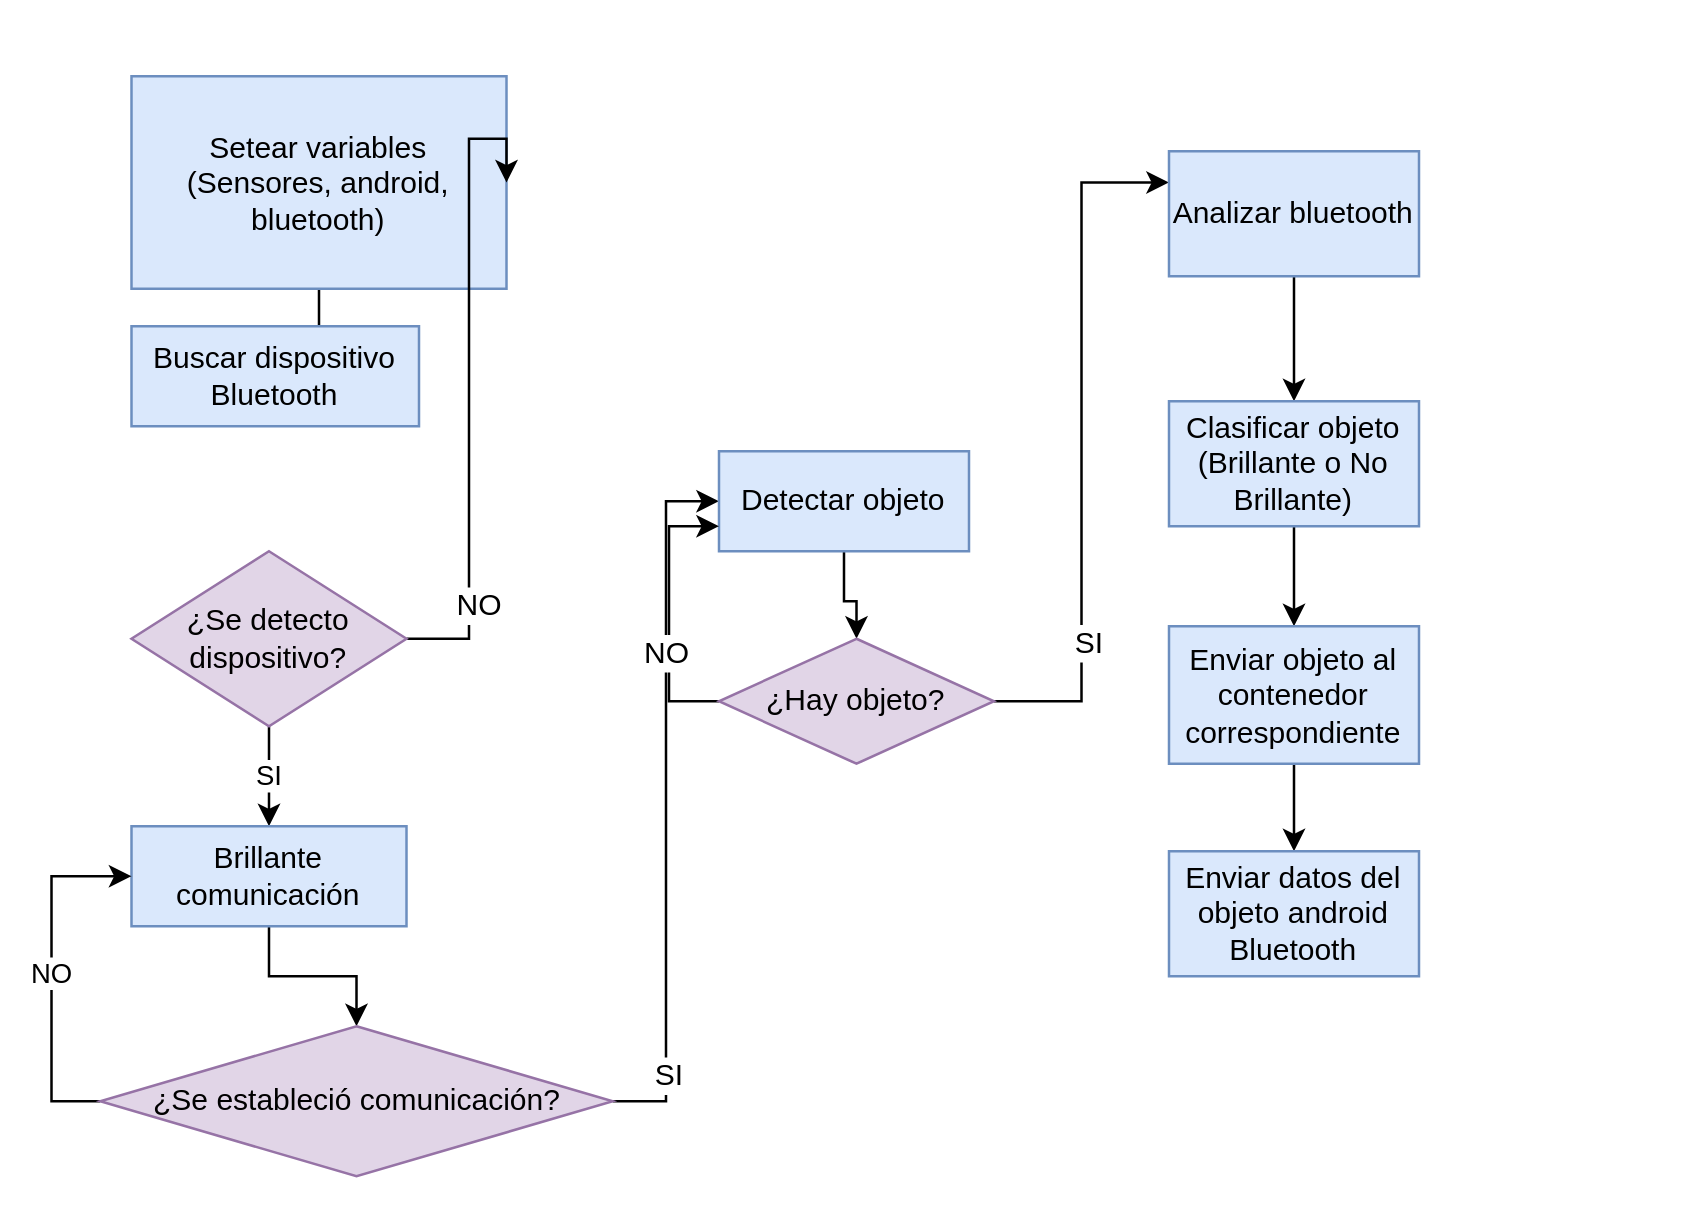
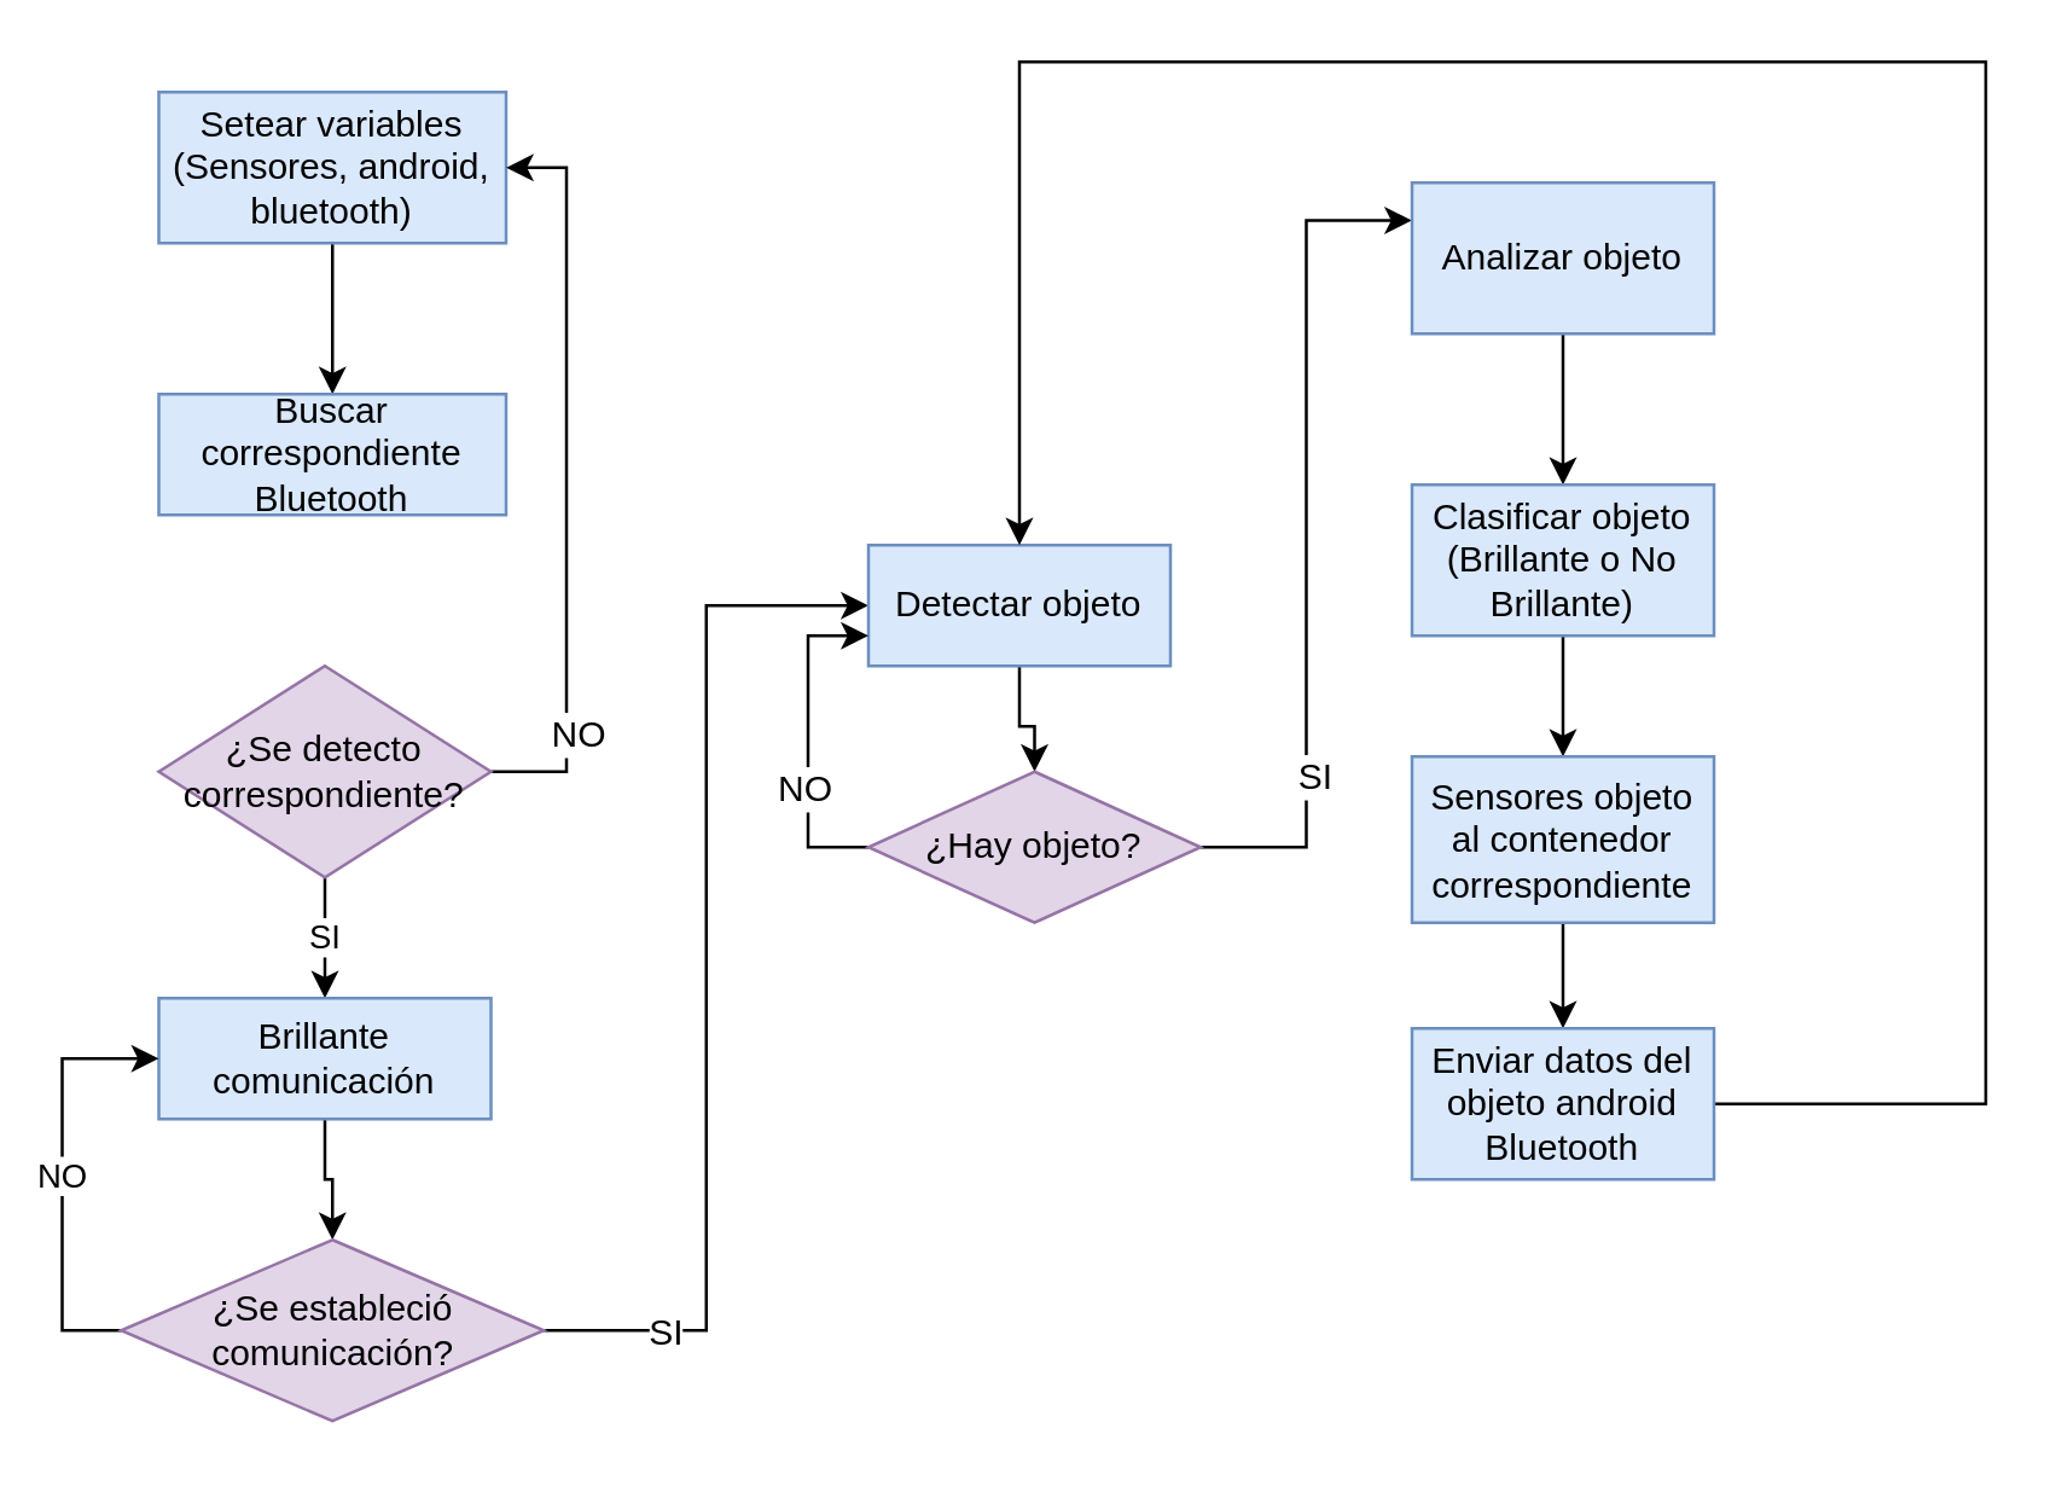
  <mxCell id="0" />
  <mxCell id="1" parent="0" />
  <mxCell id="2" style="edgeStyle=orthogonalEdgeStyle;rounded=0;orthogonalLoop=1;jettySize=auto;html=1;entryX=0.5;entryY=0;entryDx=0;entryDy=0;" parent="1" source="3" target="4" edge="1"><mxGeometry relative="1" as="geometry" /></mxCell>
- <mxCell id="3" value="Setear variables (Sensores, android, bluetooth)" style="rounded=0;whiteSpace=wrap;html=1;fillColor=#dae8fc;strokeColor=#6c8ebf;" parent="1" vertex="1"><mxGeometry x="52" y="30" width="150" height="85" as="geometry" /></mxCell>
- <mxCell id="4" value="Buscar dispositivo Bluetooth" style="rounded=0;whiteSpace=wrap;html=1;fillColor=#dae8fc;strokeColor=#6c8ebf;" parent="1" vertex="1"><mxGeometry x="52" y="130" width="115" height="40" as="geometry" /></mxCell>
+ <mxCell id="3" value="Setear variables (Sensores, android, bluetooth)" style="rounded=0;whiteSpace=wrap;html=1;fillColor=#dae8fc;strokeColor=#6c8ebf;" parent="1" vertex="1"><mxGeometry x="52" y="30" width="115" height="50" as="geometry" /></mxCell>
+ <mxCell id="4" value="Buscar correspondiente Bluetooth" style="rounded=0;whiteSpace=wrap;html=1;fillColor=#dae8fc;strokeColor=#6c8ebf;" parent="1" vertex="1"><mxGeometry x="52" y="130" width="115" height="40" as="geometry" /></mxCell>
  <mxCell id="5" style="edgeStyle=orthogonalEdgeStyle;rounded=0;orthogonalLoop=1;jettySize=auto;html=1;entryX=1;entryY=0.5;entryDx=0;entryDy=0;" parent="1" source="8" target="3" edge="1"><mxGeometry relative="1" as="geometry"><Array as="points"><mxPoint x="187" y="255" /><mxPoint x="187" y="55" /></Array></mxGeometry></mxCell>
  <mxCell id="6" value="&lt;div&gt;NO&lt;/div&gt;" style="text;html=1;align=center;verticalAlign=middle;resizable=0;points=[];;labelBackgroundColor=#ffffff;" parent="5" vertex="1" connectable="0"><mxGeometry x="-0.796" y="13" relative="1" as="geometry"><mxPoint x="16" y="-13" as="offset" /></mxGeometry></mxCell>
  <mxCell id="7" value="&lt;div&gt;SI&lt;/div&gt;" style="edgeStyle=orthogonalEdgeStyle;rounded=0;orthogonalLoop=1;jettySize=auto;html=1;" parent="1" source="8" target="10" edge="1"><mxGeometry relative="1" as="geometry" /></mxCell>
- <mxCell id="8" value="¿Se detecto dispositivo?" style="rhombus;whiteSpace=wrap;html=1;fillColor=#e1d5e7;strokeColor=#9673a6;" parent="1" vertex="1"><mxGeometry x="52" y="220" width="110" height="70" as="geometry" /></mxCell>
+ <mxCell id="8" value="¿Se detecto correspondiente?" style="rhombus;whiteSpace=wrap;html=1;fillColor=#e1d5e7;strokeColor=#9673a6;" parent="1" vertex="1"><mxGeometry x="52" y="220" width="110" height="70" as="geometry" /></mxCell>
  <mxCell id="9" style="edgeStyle=orthogonalEdgeStyle;rounded=0;orthogonalLoop=1;jettySize=auto;html=1;entryX=0.5;entryY=0;entryDx=0;entryDy=0;" parent="1" source="10" target="14" edge="1"><mxGeometry relative="1" as="geometry" /></mxCell>
  <mxCell id="10" value="Brillante comunicación" style="rounded=0;whiteSpace=wrap;html=1;fillColor=#dae8fc;strokeColor=#6c8ebf;" parent="1" vertex="1"><mxGeometry x="52" y="330" width="110" height="40" as="geometry" /></mxCell>
  <mxCell id="11" value="&lt;div&gt;NO&lt;/div&gt;" style="edgeStyle=orthogonalEdgeStyle;rounded=0;orthogonalLoop=1;jettySize=auto;html=1;entryX=0;entryY=0.5;entryDx=0;entryDy=0;" parent="1" source="14" target="10" edge="1"><mxGeometry relative="1" as="geometry"><Array as="points"><mxPoint x="20" y="440" /><mxPoint x="20" y="350" /></Array></mxGeometry></mxCell>
  <mxCell id="12" style="edgeStyle=orthogonalEdgeStyle;rounded=0;orthogonalLoop=1;jettySize=auto;html=1;entryX=0;entryY=0.5;entryDx=0;entryDy=0;" parent="1" source="14" target="16" edge="1"><mxGeometry relative="1" as="geometry" /></mxCell>
  <mxCell id="13" value="SI" style="text;html=1;align=center;verticalAlign=middle;resizable=0;points=[];;labelBackgroundColor=#ffffff;" parent="12" vertex="1" connectable="0"><mxGeometry x="-0.773" relative="1" as="geometry"><mxPoint x="1" as="offset" /></mxGeometry></mxCell>
- <mxCell id="14" value="¿Se estableció comunicación?" style="rhombus;whiteSpace=wrap;html=1;fillColor=#e1d5e7;strokeColor=#9673a6;" parent="1" vertex="1"><mxGeometry x="39.5" y="410" width="205" height="60" as="geometry" /></mxCell>
+ <mxCell id="14" value="¿Se estableció comunicación?" style="rhombus;whiteSpace=wrap;html=1;fillColor=#e1d5e7;strokeColor=#9673a6;" parent="1" vertex="1"><mxGeometry x="39.5" y="410" width="140" height="60" as="geometry" /></mxCell>
  <mxCell id="15" style="edgeStyle=orthogonalEdgeStyle;rounded=0;orthogonalLoop=1;jettySize=auto;html=1;entryX=0.5;entryY=0;entryDx=0;entryDy=0;" parent="1" source="16" target="21" edge="1"><mxGeometry relative="1" as="geometry" /></mxCell>
  <mxCell id="16" value="&lt;div&gt;Detectar objeto&lt;/div&gt;" style="rounded=0;whiteSpace=wrap;html=1;fillColor=#dae8fc;strokeColor=#6c8ebf;" parent="1" vertex="1"><mxGeometry x="287" y="180" width="100" height="40" as="geometry" /></mxCell>
  <mxCell id="17" style="edgeStyle=orthogonalEdgeStyle;rounded=0;orthogonalLoop=1;jettySize=auto;html=1;" parent="1" source="21" edge="1"><mxGeometry relative="1" as="geometry"><mxPoint x="287" y="210" as="targetPoint" /><Array as="points"><mxPoint x="267" y="280" /><mxPoint x="267" y="210" /></Array></mxGeometry></mxCell>
  <mxCell id="18" value="NO" style="text;html=1;align=center;verticalAlign=middle;resizable=0;points=[];;labelBackgroundColor=#ffffff;" parent="17" vertex="1" connectable="0"><mxGeometry x="-0.273" y="2" relative="1" as="geometry"><mxPoint as="offset" /></mxGeometry></mxCell>
  <mxCell id="19" style="edgeStyle=orthogonalEdgeStyle;rounded=0;orthogonalLoop=1;jettySize=auto;html=1;entryX=0;entryY=0.25;entryDx=0;entryDy=0;" parent="1" source="21" target="23" edge="1"><mxGeometry relative="1" as="geometry" /></mxCell>
  <mxCell id="20" value="SI" style="text;html=1;align=center;verticalAlign=middle;resizable=0;points=[];;labelBackgroundColor=#ffffff;" parent="19" vertex="1" connectable="0"><mxGeometry x="-0.722" y="20" relative="1" as="geometry"><mxPoint x="22" y="-20" as="offset" /></mxGeometry></mxCell>
  <mxCell id="21" value="¿Hay objeto?" style="rhombus;whiteSpace=wrap;html=1;fillColor=#e1d5e7;strokeColor=#9673a6;" parent="1" vertex="1"><mxGeometry x="287" y="255" width="110" height="50" as="geometry" /></mxCell>
  <mxCell id="22" style="edgeStyle=orthogonalEdgeStyle;rounded=0;orthogonalLoop=1;jettySize=auto;html=1;" parent="1" source="23" target="25" edge="1"><mxGeometry relative="1" as="geometry" /></mxCell>
- <mxCell id="23" value="Analizar bluetooth" style="rounded=0;whiteSpace=wrap;html=1;fillColor=#dae8fc;strokeColor=#6c8ebf;" parent="1" vertex="1"><mxGeometry x="467" y="60" width="100" height="50" as="geometry" /></mxCell>
+ <mxCell id="23" value="Analizar objeto" style="rounded=0;whiteSpace=wrap;html=1;fillColor=#dae8fc;strokeColor=#6c8ebf;" parent="1" vertex="1"><mxGeometry x="467" y="60" width="100" height="50" as="geometry" /></mxCell>
  <mxCell id="24" style="edgeStyle=orthogonalEdgeStyle;rounded=0;orthogonalLoop=1;jettySize=auto;html=1;entryX=0.5;entryY=0;entryDx=0;entryDy=0;" parent="1" source="25" target="27" edge="1"><mxGeometry relative="1" as="geometry" /></mxCell>
  <mxCell id="25" value="Clasificar objeto (Brillante o No Brillante)" style="rounded=0;whiteSpace=wrap;html=1;fillColor=#dae8fc;strokeColor=#6c8ebf;" parent="1" vertex="1"><mxGeometry x="467" y="160" width="100" height="50" as="geometry" /></mxCell>
  <mxCell id="26" style="edgeStyle=orthogonalEdgeStyle;rounded=0;orthogonalLoop=1;jettySize=auto;html=1;entryX=0.5;entryY=0;entryDx=0;entryDy=0;" parent="1" source="27" target="29" edge="1"><mxGeometry relative="1" as="geometry" /></mxCell>
- <mxCell id="27" value="Enviar objeto al contenedor correspondiente" style="rounded=0;whiteSpace=wrap;html=1;fillColor=#dae8fc;strokeColor=#6c8ebf;" parent="1" vertex="1"><mxGeometry x="467" y="250" width="100" height="55" as="geometry" /></mxCell>
+ <mxCell id="27" value="Sensores objeto al contenedor correspondiente" style="rounded=0;whiteSpace=wrap;html=1;fillColor=#dae8fc;strokeColor=#6c8ebf;" parent="1" vertex="1"><mxGeometry x="467" y="250" width="100" height="55" as="geometry" /></mxCell>
+ <mxCell id="28" style="edgeStyle=orthogonalEdgeStyle;rounded=0;orthogonalLoop=1;jettySize=auto;html=1;entryX=0.5;entryY=0;entryDx=0;entryDy=0;" parent="1" source="29" target="16" edge="1"><mxGeometry relative="1" as="geometry"><Array as="points"><mxPoint x="657" y="365" /><mxPoint x="657" y="20" /><mxPoint x="337" y="20" /></Array></mxGeometry></mxCell>
  <mxCell id="29" value="Enviar datos del objeto android Bluetooth" style="rounded=0;whiteSpace=wrap;html=1;fillColor=#dae8fc;strokeColor=#6c8ebf;" parent="1" vertex="1"><mxGeometry x="467" y="340" width="100" height="50" as="geometry" /></mxCell>
